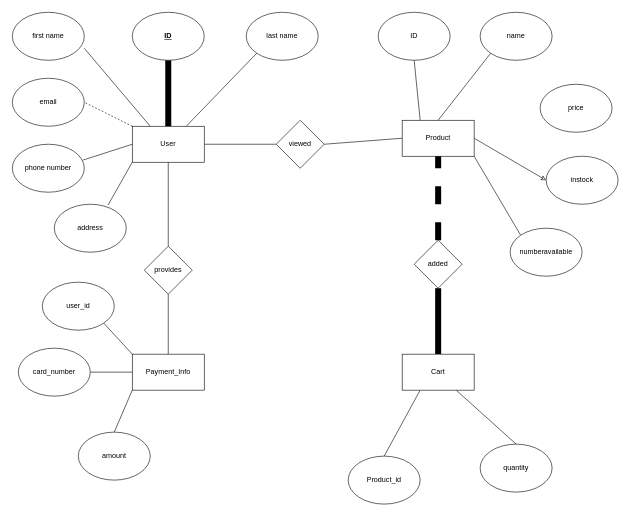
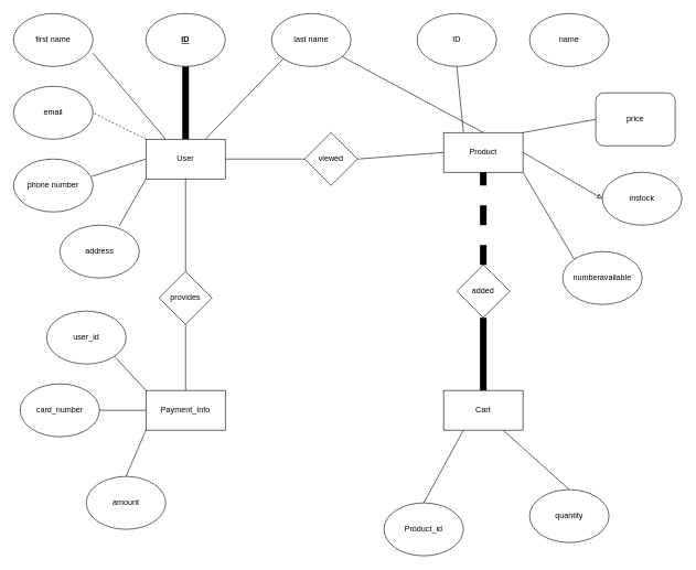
  <mxCell id="0" />
  <mxCell id="1" parent="0" />
  <mxCell id="2" style="edgeStyle=none;html=1;exitX=0.25;exitY=0;exitDx=0;exitDy=0;entryX=0.5;entryY=1;entryDx=0;entryDy=0;endArrow=none;endFill=0;strokeWidth=1;" edge="1" parent="1" source="7" target="26"><mxGeometry relative="1" as="geometry" /></mxCell>
- <mxCell id="3" style="edgeStyle=none;html=1;exitX=0.5;exitY=0;exitDx=0;exitDy=0;entryX=0;entryY=1;entryDx=0;entryDy=0;endArrow=none;endFill=0;strokeWidth=1;" edge="1" parent="1" source="7" target="27"><mxGeometry relative="1" as="geometry" /></mxCell>
+ <mxCell id="3" style="edgeStyle=none;html=1;exitX=0.5;exitY=0;exitDx=0;exitDy=0;endArrow=none;endFill=0;strokeWidth=1;" edge="1" parent="1" source="7" target="21"><mxGeometry relative="1" as="geometry" /></mxCell>
+ <mxCell id="4" style="edgeStyle=none;html=1;exitX=1;exitY=0;exitDx=0;exitDy=0;entryX=0;entryY=0.5;entryDx=0;entryDy=0;endArrow=none;endFill=0;strokeWidth=1;" edge="1" parent="1" source="7" target="28"><mxGeometry relative="1" as="geometry" /></mxCell>
  <mxCell id="5" style="edgeStyle=none;html=1;exitX=1;exitY=0.5;exitDx=0;exitDy=0;entryX=0;entryY=0.5;entryDx=0;entryDy=0;endArrow=classic;endFill=0;strokeWidth=1;" edge="1" parent="1" source="7" target="29"><mxGeometry relative="1" as="geometry" /></mxCell>
  <mxCell id="6" style="edgeStyle=none;html=1;exitX=1;exitY=1;exitDx=0;exitDy=0;entryX=0;entryY=0;entryDx=0;entryDy=0;endArrow=none;endFill=0;strokeWidth=1;" edge="1" parent="1" source="7" target="30"><mxGeometry relative="1" as="geometry" /></mxCell>
  <mxCell id="7" value="Product" style="rounded=0;whiteSpace=wrap;html=1;" vertex="1" parent="1"><mxGeometry x="670" y="200" width="120" height="60" as="geometry" /></mxCell>
  <mxCell id="8" style="edgeStyle=none;html=1;exitX=0.25;exitY=0;exitDx=0;exitDy=0;entryX=1;entryY=0.75;entryDx=0;entryDy=0;entryPerimeter=0;endArrow=none;endFill=0;strokeWidth=1;" edge="1" parent="1" source="14" target="22"><mxGeometry relative="1" as="geometry" /></mxCell>
  <mxCell id="9" style="edgeStyle=none;html=1;exitX=0;exitY=0;exitDx=0;exitDy=0;entryX=1;entryY=0.5;entryDx=0;entryDy=0;endArrow=none;endFill=0;strokeWidth=1;dashed=1;" edge="1" parent="1" source="14" target="20"><mxGeometry relative="1" as="geometry" /></mxCell>
  <mxCell id="10" style="edgeStyle=none;html=1;exitX=0;exitY=0.5;exitDx=0;exitDy=0;entryX=0.983;entryY=0.33;entryDx=0;entryDy=0;entryPerimeter=0;endArrow=none;endFill=0;strokeWidth=1;" edge="1" parent="1" source="14" target="19"><mxGeometry relative="1" as="geometry" /></mxCell>
  <mxCell id="11" style="edgeStyle=none;html=1;exitX=0;exitY=1;exitDx=0;exitDy=0;entryX=0.747;entryY=0.017;entryDx=0;entryDy=0;entryPerimeter=0;endArrow=none;endFill=0;strokeWidth=1;" edge="1" parent="1" source="14" target="25"><mxGeometry relative="1" as="geometry" /></mxCell>
  <mxCell id="12" style="edgeStyle=none;html=1;exitX=0.75;exitY=0;exitDx=0;exitDy=0;entryX=0;entryY=1;entryDx=0;entryDy=0;endArrow=none;endFill=0;strokeWidth=1;" edge="1" parent="1" source="14" target="21"><mxGeometry relative="1" as="geometry" /></mxCell>
  <mxCell id="13" style="edgeStyle=none;html=1;exitX=1;exitY=0.5;exitDx=0;exitDy=0;entryX=0;entryY=0.5;entryDx=0;entryDy=0;endArrow=none;endFill=0;strokeWidth=1;" edge="1" parent="1" source="14" target="46"><mxGeometry relative="1" as="geometry" /></mxCell>
  <mxCell id="14" value="User" style="rounded=0;whiteSpace=wrap;html=1;" vertex="1" parent="1"><mxGeometry x="220" y="210" width="120" height="60" as="geometry" /></mxCell>
  <mxCell id="15" style="edgeStyle=none;html=1;exitX=0.5;exitY=0;exitDx=0;exitDy=0;entryX=0.5;entryY=1;entryDx=0;entryDy=0;endArrow=none;endFill=0;strokeWidth=10;" edge="1" parent="1" source="18" target="43"><mxGeometry relative="1" as="geometry" /></mxCell>
  <mxCell id="16" style="edgeStyle=none;html=1;exitX=0.25;exitY=1;exitDx=0;exitDy=0;entryX=0.5;entryY=0;entryDx=0;entryDy=0;endArrow=none;endFill=0;strokeWidth=1;" edge="1" parent="1" source="18" target="31"><mxGeometry relative="1" as="geometry" /></mxCell>
  <mxCell id="17" style="edgeStyle=none;html=1;exitX=0.75;exitY=1;exitDx=0;exitDy=0;entryX=0.5;entryY=0;entryDx=0;entryDy=0;endArrow=none;endFill=0;strokeWidth=1;" edge="1" parent="1" source="18" target="32"><mxGeometry relative="1" as="geometry" /></mxCell>
  <mxCell id="18" value="Cart" style="rounded=0;whiteSpace=wrap;html=1;" vertex="1" parent="1"><mxGeometry x="670" y="590" width="120" height="60" as="geometry" /></mxCell>
  <mxCell id="19" value="phone number" style="ellipse;whiteSpace=wrap;html=1;" vertex="1" parent="1"><mxGeometry x="20" y="240" width="120" height="80" as="geometry" /></mxCell>
  <mxCell id="20" value="email" style="ellipse;whiteSpace=wrap;html=1;" vertex="1" parent="1"><mxGeometry x="20" y="130" width="120" height="80" as="geometry" /></mxCell>
  <mxCell id="21" value="last name" style="ellipse;whiteSpace=wrap;html=1;" vertex="1" parent="1"><mxGeometry x="410" y="20" width="120" height="80" as="geometry" /></mxCell>
  <mxCell id="22" value="first name" style="ellipse;whiteSpace=wrap;html=1;" vertex="1" parent="1"><mxGeometry x="20" y="20" width="120" height="80" as="geometry" /></mxCell>
  <mxCell id="23" value="" style="edgeStyle=none;html=1;endArrow=none;endFill=0;strokeWidth=10;" edge="1" parent="1" source="24" target="14"><mxGeometry relative="1" as="geometry" /></mxCell>
  <mxCell id="24" value="&lt;b&gt;&lt;u&gt;ID&lt;/u&gt;&lt;/b&gt;" style="ellipse;whiteSpace=wrap;html=1;" vertex="1" parent="1"><mxGeometry x="220" y="20" width="120" height="80" as="geometry" /></mxCell>
  <mxCell id="25" value="address" style="ellipse;whiteSpace=wrap;html=1;" vertex="1" parent="1"><mxGeometry x="90" y="340" width="120" height="80" as="geometry" /></mxCell>
  <mxCell id="26" value="ID" style="ellipse;whiteSpace=wrap;html=1;" vertex="1" parent="1"><mxGeometry x="630" y="20" width="120" height="80" as="geometry" /></mxCell>
  <mxCell id="27" value="name" style="ellipse;whiteSpace=wrap;html=1;" vertex="1" parent="1"><mxGeometry x="800" y="20" width="120" height="80" as="geometry" /></mxCell>
- <mxCell id="28" value="price" style="ellipse;whiteSpace=wrap;html=1;" vertex="1" parent="1"><mxGeometry x="900" y="140" width="120" height="80" as="geometry" /></mxCell>
+ <mxCell id="28" value="price" style="whiteSpace=wrap;html=1;rounded=1;" vertex="1" parent="1"><mxGeometry x="900" y="140" width="120" height="80" as="geometry" /></mxCell>
  <mxCell id="29" value="instock" style="ellipse;whiteSpace=wrap;html=1;" vertex="1" parent="1"><mxGeometry x="910" y="260" width="120" height="80" as="geometry" /></mxCell>
  <mxCell id="30" value="numberavailable" style="ellipse;whiteSpace=wrap;html=1;" vertex="1" parent="1"><mxGeometry x="850" y="380" width="120" height="80" as="geometry" /></mxCell>
  <mxCell id="31" value="Product_id" style="ellipse;whiteSpace=wrap;html=1;" vertex="1" parent="1"><mxGeometry x="580" y="760" width="120" height="80" as="geometry" /></mxCell>
  <mxCell id="32" value="quantity" style="ellipse;whiteSpace=wrap;html=1;" vertex="1" parent="1"><mxGeometry x="800" y="740" width="120" height="80" as="geometry" /></mxCell>
  <mxCell id="33" style="edgeStyle=none;html=1;exitX=0;exitY=0;exitDx=0;exitDy=0;entryX=1;entryY=1;entryDx=0;entryDy=0;endArrow=none;endFill=0;strokeWidth=1;" edge="1" parent="1" source="37" target="38"><mxGeometry relative="1" as="geometry" /></mxCell>
  <mxCell id="34" style="edgeStyle=none;html=1;exitX=0;exitY=0.5;exitDx=0;exitDy=0;entryX=1;entryY=0.5;entryDx=0;entryDy=0;endArrow=none;endFill=0;strokeWidth=1;" edge="1" parent="1" source="37" target="39"><mxGeometry relative="1" as="geometry" /></mxCell>
  <mxCell id="35" style="edgeStyle=none;html=1;exitX=0;exitY=1;exitDx=0;exitDy=0;entryX=0.5;entryY=0;entryDx=0;entryDy=0;endArrow=none;endFill=0;strokeWidth=1;" edge="1" parent="1" source="37" target="40"><mxGeometry relative="1" as="geometry" /></mxCell>
  <mxCell id="36" style="edgeStyle=none;html=1;exitX=0.5;exitY=0;exitDx=0;exitDy=0;entryX=0.5;entryY=1;entryDx=0;entryDy=0;endArrow=none;endFill=0;strokeWidth=1;" edge="1" parent="1" source="37" target="42"><mxGeometry relative="1" as="geometry" /></mxCell>
  <mxCell id="37" value="Payment_Info" style="rounded=0;whiteSpace=wrap;html=1;" vertex="1" parent="1"><mxGeometry x="220" y="590" width="120" height="60" as="geometry" /></mxCell>
  <mxCell id="38" value="user_id" style="ellipse;whiteSpace=wrap;html=1;" vertex="1" parent="1"><mxGeometry x="70" y="470" width="120" height="80" as="geometry" /></mxCell>
  <mxCell id="39" value="card_number" style="ellipse;whiteSpace=wrap;html=1;" vertex="1" parent="1"><mxGeometry x="30" y="580" width="120" height="80" as="geometry" /></mxCell>
  <mxCell id="40" value="amount" style="ellipse;whiteSpace=wrap;html=1;" vertex="1" parent="1"><mxGeometry x="130" y="720" width="120" height="80" as="geometry" /></mxCell>
  <mxCell id="41" style="edgeStyle=none;html=1;exitX=0.5;exitY=0;exitDx=0;exitDy=0;entryX=0.5;entryY=1;entryDx=0;entryDy=0;endArrow=none;endFill=0;strokeWidth=1;" edge="1" parent="1" source="42" target="14"><mxGeometry relative="1" as="geometry" /></mxCell>
  <mxCell id="42" value="provides" style="rhombus;whiteSpace=wrap;html=1;" vertex="1" parent="1"><mxGeometry x="240" y="410" width="80" height="80" as="geometry" /></mxCell>
  <mxCell id="43" value="added" style="rhombus;whiteSpace=wrap;html=1;" vertex="1" parent="1"><mxGeometry x="690" y="400" width="80" height="80" as="geometry" /></mxCell>
  <mxCell id="44" value="" style="endArrow=none;html=1;strokeWidth=10;entryX=0.5;entryY=1;entryDx=0;entryDy=0;exitX=0.5;exitY=0;exitDx=0;exitDy=0;dashed=1;" edge="1" parent="1" source="43" target="7"><mxGeometry width="50" height="50" relative="1" as="geometry"><mxPoint x="470" y="510" as="sourcePoint" /><mxPoint x="520" y="460" as="targetPoint" /><Array as="points" /></mxGeometry></mxCell>
  <mxCell id="45" style="edgeStyle=none;html=1;exitX=1;exitY=0.5;exitDx=0;exitDy=0;entryX=0;entryY=0.5;entryDx=0;entryDy=0;endArrow=none;endFill=0;strokeWidth=1;" edge="1" parent="1" source="46" target="7"><mxGeometry relative="1" as="geometry" /></mxCell>
  <mxCell id="46" value="viewed" style="rhombus;whiteSpace=wrap;html=1;" vertex="1" parent="1"><mxGeometry x="460" y="200" width="80" height="80" as="geometry" /></mxCell>
